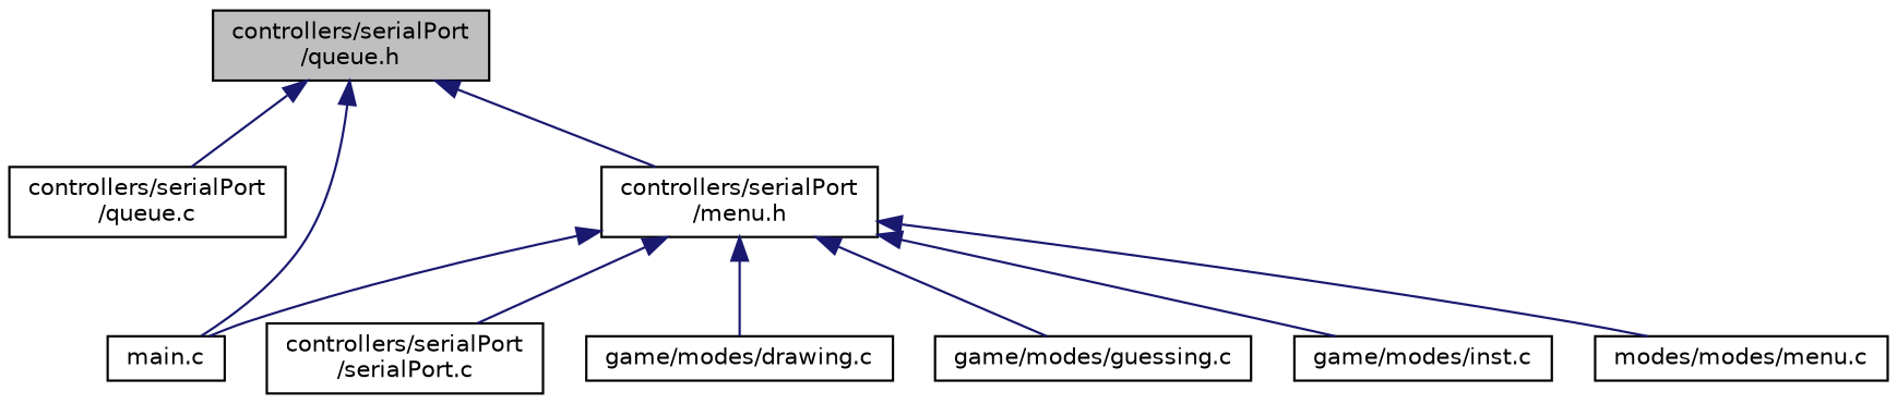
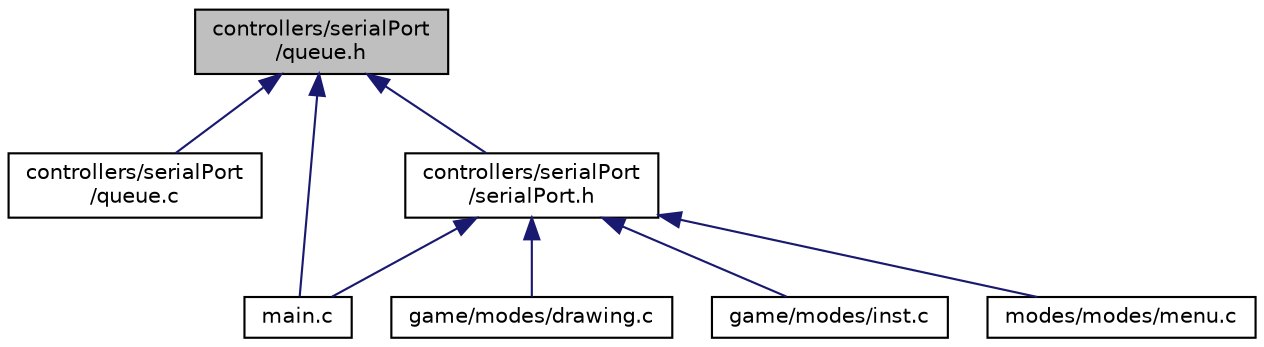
  digraph {
    node [color=black fillcolor=white fontname=Helvetica fontsize=10 shape=record style=filled]
    edge [color=midnightblue dir=back fontname=Helvetica fontsize=10 labelfontname=Helvetica labelfontsize=10 style=solid]
    n1 [fillcolor=grey75 fontcolor=black height=0.2 label="controllers/serialPort\l/queue.h" width=0.4]
    n2 [height=0.2 label="controllers/serialPort\l/queue.c" width=0.4]
-   n3 [height=0.2 label="controllers/serialPort\l/menu.h" width=0.4]
+   n3 [height=0.2 label="controllers/serialPort\l/serialPort.h" width=0.4]
    n4 [height=0.2 label="main.c" width=0.4]
-   n5 [height=0.2 label="controllers/serialPort\l/serialPort.c" width=0.4]
    n6 [height=0.2 label="game/modes/drawing.c" width=0.4]
-   n7 [height=0.2 label="game/modes/guessing.c" width=0.4]
    n8 [height=0.2 label="game/modes/inst.c" width=0.4]
    n9 [height=0.2 label="modes/modes/menu.c" width=0.4]
    n1 -> n2
    n1 -> n3
    n1 -> n4
    n3 -> n4
-   n3 -> n5
    n3 -> n6
-   n3 -> n7
    n3 -> n8
    n3 -> n9
  }
